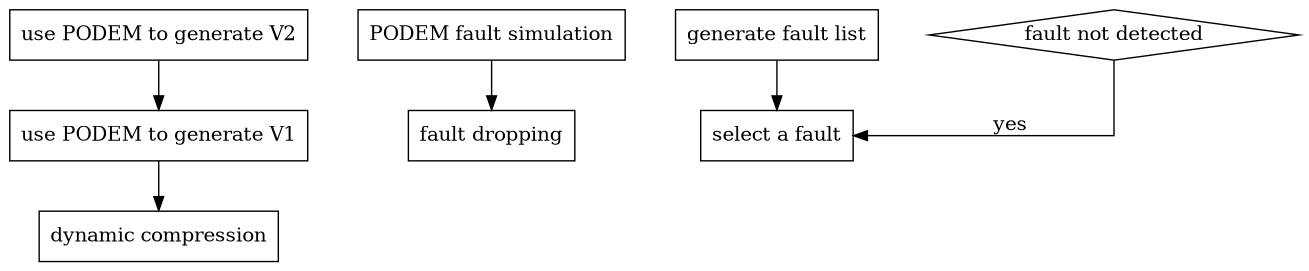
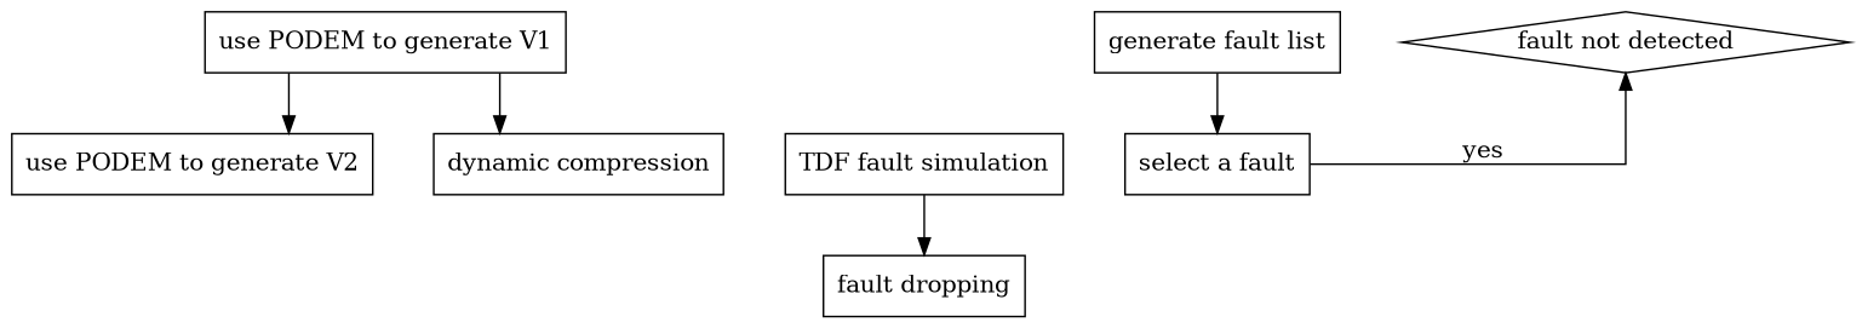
  digraph {
    nodesep=0.5
    splines=ortho
    node [shape=box]
    n1 [label="use PODEM to generate V2"]
-   n2 [label="PODEM fault simulation"]
+   n2 [label="TDF fault simulation"]
    n3 [label="use PODEM to generate V1"]
    n4 [label="fault dropping"]
    n5 [label="dynamic compression"]
    n6 [label="generate fault list"]
    n7 [label="select a fault"]
    n8 [label="fault not detected" shape=diamond]
    subgraph sub_1 {
      rank=same
      n1
      n2
    }
-   n1 -> n3
+   n3 -> n1
    n2 -> n4
    n3 -> n5
    n6 -> n7
-   n8 -> n7 [constraint=false xlabel=yes]
+   n7 -> n8 [constraint=false xlabel=yes]
  }
